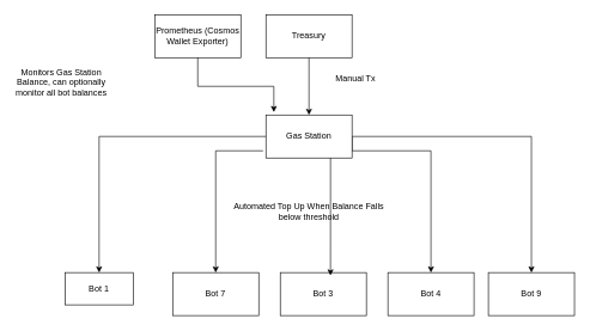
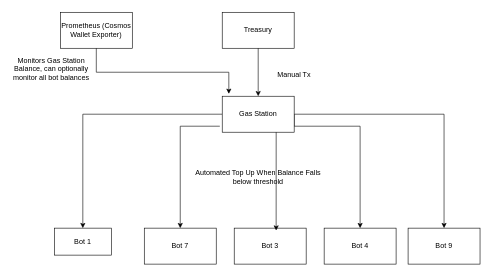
  <mxCell id="0" />
  <mxCell id="1" parent="0" />
  <mxCell id="2" style="edgeStyle=orthogonalEdgeStyle;rounded=0;orthogonalLoop=1;jettySize=auto;html=1;exitX=0;exitY=0.5;exitDx=0;exitDy=0;" edge="1" parent="1" source="5" target="7"><mxGeometry relative="1" as="geometry"><mxPoint x="390" y="280" as="sourcePoint" /></mxGeometry></mxCell>
  <mxCell id="3" style="edgeStyle=orthogonalEdgeStyle;rounded=0;orthogonalLoop=1;jettySize=auto;html=1;exitX=1;exitY=0.5;exitDx=0;exitDy=0;" edge="1" parent="1" source="5" target="10"><mxGeometry relative="1" as="geometry"><Array as="points"><mxPoint x="490" y="210" /><mxPoint x="600" y="210" /></Array></mxGeometry></mxCell>
  <mxCell id="4" style="edgeStyle=orthogonalEdgeStyle;rounded=0;orthogonalLoop=1;jettySize=auto;html=1;exitX=1;exitY=0.5;exitDx=0;exitDy=0;entryX=0.5;entryY=0;entryDx=0;entryDy=0;" edge="1" parent="1" source="5" target="11"><mxGeometry relative="1" as="geometry" /></mxCell>
  <mxCell id="5" value="Gas Station" style="rounded=0;whiteSpace=wrap;html=1;" vertex="1" parent="1"><mxGeometry x="370" y="160" width="120" height="60" as="geometry" /></mxCell>
  <mxCell id="6" value="Treasury" style="rounded=0;whiteSpace=wrap;html=1;" vertex="1" parent="1"><mxGeometry x="370" y="20" width="120" height="60" as="geometry" /></mxCell>
  <mxCell id="7" value="Bot 1" style="rounded=0;whiteSpace=wrap;html=1;" vertex="1" parent="1"><mxGeometry x="90" y="380" width="95" height="45" as="geometry" /></mxCell>
  <mxCell id="8" value="Bot 7" style="rounded=0;whiteSpace=wrap;html=1;" vertex="1" parent="1"><mxGeometry x="240" y="380" width="120" height="60" as="geometry" /></mxCell>
  <mxCell id="9" value="Bot 3" style="rounded=0;whiteSpace=wrap;html=1;" vertex="1" parent="1"><mxGeometry x="390" y="380" width="120" height="60" as="geometry" /></mxCell>
  <mxCell id="10" value="Bot 4" style="rounded=0;whiteSpace=wrap;html=1;" vertex="1" parent="1"><mxGeometry x="540" y="380" width="120" height="60" as="geometry" /></mxCell>
  <mxCell id="11" value="Bot 9" style="rounded=0;whiteSpace=wrap;html=1;" vertex="1" parent="1"><mxGeometry x="680" y="380" width="120" height="60" as="geometry" /></mxCell>
  <mxCell id="12" value="" style="endArrow=classic;html=1;rounded=0;entryX=0.5;entryY=0;entryDx=0;entryDy=0;exitX=0.5;exitY=1;exitDx=0;exitDy=0;" edge="1" parent="1" source="6" target="5"><mxGeometry width="50" height="50" relative="1" as="geometry"><mxPoint x="390" y="90" as="sourcePoint" /><mxPoint x="450" y="390" as="targetPoint" /></mxGeometry></mxCell>
  <mxCell id="13" style="edgeStyle=orthogonalEdgeStyle;rounded=0;orthogonalLoop=1;jettySize=auto;html=1;exitX=0.75;exitY=1;exitDx=0;exitDy=0;entryX=0.583;entryY=0.067;entryDx=0;entryDy=0;entryPerimeter=0;" edge="1" parent="1" source="5" target="9"><mxGeometry relative="1" as="geometry" /></mxCell>
  <mxCell id="14" value="" style="endArrow=classic;html=1;rounded=0;entryX=0.5;entryY=0;entryDx=0;entryDy=0;" edge="1" parent="1" target="8"><mxGeometry width="50" height="50" relative="1" as="geometry"><mxPoint x="366" y="210" as="sourcePoint" /><mxPoint x="390" y="230" as="targetPoint" /><Array as="points"><mxPoint x="300" y="210" /></Array></mxGeometry></mxCell>
- <mxCell id="15" value="Manual Tx" style="text;html=1;align=center;verticalAlign=middle;whiteSpace=wrap;rounded=0;" vertex="1" parent="1"><mxGeometry x="465" y="95" width="60" height="30" as="geometry" /></mxCell>
+ <mxCell id="15" value="Manual Tx" style="text;html=1;align=center;verticalAlign=middle;whiteSpace=wrap;rounded=0;" vertex="1" parent="1"><mxGeometry x="460" y="110" width="60" height="30" as="geometry" /></mxCell>
  <mxCell id="16" value="Automated Top Up When Balance Falls below threshold " style="text;html=1;align=center;verticalAlign=middle;whiteSpace=wrap;rounded=0;" vertex="1" parent="1"><mxGeometry x="310" y="280" width="240" height="30" as="geometry" /></mxCell>
- <mxCell id="17" value="Prometheus (Cosmos Wallet Exporter)" style="rounded=0;whiteSpace=wrap;html=1;" vertex="1" parent="1"><mxGeometry x="215" y="20" width="120" height="60" as="geometry" /></mxCell>
+ <mxCell id="17" value="Prometheus (Cosmos Wallet Exporter)" style="rounded=0;whiteSpace=wrap;html=1;" vertex="1" parent="1"><mxGeometry x="100" y="20" width="120" height="60" as="geometry" /></mxCell>
  <mxCell id="18" style="edgeStyle=orthogonalEdgeStyle;rounded=0;orthogonalLoop=1;jettySize=auto;html=1;exitX=0.5;exitY=1;exitDx=0;exitDy=0;entryX=0.092;entryY=-0.067;entryDx=0;entryDy=0;entryPerimeter=0;" edge="1" parent="1" source="17" target="5"><mxGeometry relative="1" as="geometry" /></mxCell>
  <mxCell id="19" value="Monitors Gas Station Balance, can optionally monitor all bot balances" style="text;html=1;align=center;verticalAlign=middle;whiteSpace=wrap;rounded=0;" vertex="1" parent="1"><mxGeometry x="20" y="100" width="130" height="30" as="geometry" /></mxCell>
